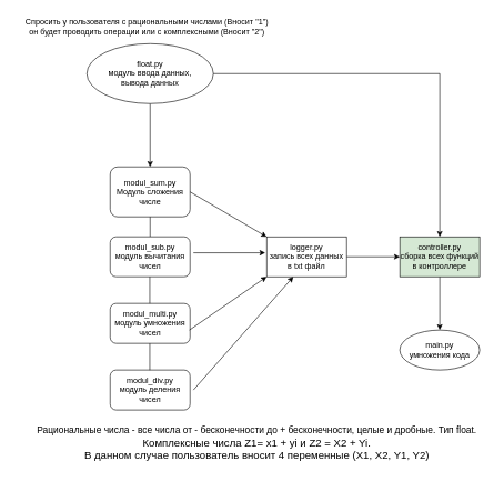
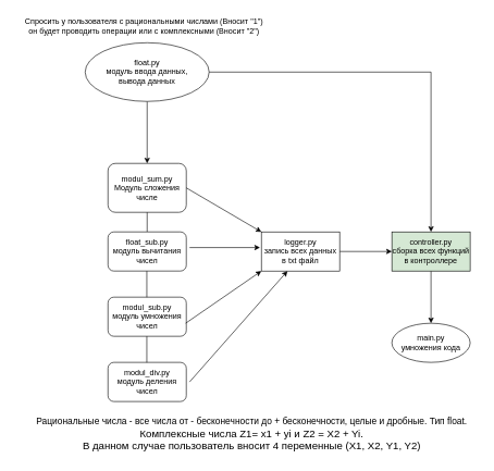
  <mxCell id="0" />
  <mxCell id="1" parent="0" />
  <mxCell id="2" value="" style="edgeStyle=orthogonalEdgeStyle;rounded=0;orthogonalLoop=1;jettySize=auto;html=1;" edge="1" parent="1" source="3" target="4"><mxGeometry relative="1" as="geometry" /></mxCell>
  <mxCell id="3" value="&lt;div&gt;float.py&lt;/div&gt;&lt;div&gt;модуль ввода данных,&lt;/div&gt;&lt;div&gt;вывода данных&lt;br&gt;&lt;/div&gt;" style="ellipse;whiteSpace=wrap;html=1;" vertex="1" parent="1"><mxGeometry x="130" y="65" width="190" height="90" as="geometry" /></mxCell>
  <mxCell id="4" value="&lt;div&gt;modul_sum.py&lt;/div&gt;&lt;div&gt;Модуль сложения числе&lt;br&gt;&lt;/div&gt;" style="rounded=1;whiteSpace=wrap;html=1;" vertex="1" parent="1"><mxGeometry x="165" y="250" width="120" height="75" as="geometry" /></mxCell>
  <mxCell id="5" value="&lt;div&gt;Спросить у пользователя с рациональными числами (Вносит &quot;1&quot;) &lt;br&gt;&lt;/div&gt;&lt;div&gt;он будет проводить операции или с комплексными (Вносит &quot;2&quot;)&lt;br&gt;&lt;/div&gt;" style="text;html=1;align=center;verticalAlign=middle;resizable=0;points=[];autosize=1;strokeColor=none;fillColor=none;" vertex="1" parent="1"><mxGeometry y="20" width="400" height="40" as="geometry" x="20" /></mxCell>
  <mxCell id="6" value="" style="endArrow=none;html=1;rounded=0;entryX=0.5;entryY=1;entryDx=0;entryDy=0;" edge="1" parent="1" target="4"><mxGeometry width="50" height="50" relative="1" as="geometry"><mxPoint x="225" y="355" as="sourcePoint" /><mxPoint x="230" y="375" as="targetPoint" /></mxGeometry></mxCell>
- <mxCell id="7" value="&lt;div&gt;modul_sub.py&lt;/div&gt;&lt;div&gt;модуль вычитания чисел&lt;br&gt;&lt;/div&gt;" style="rounded=1;whiteSpace=wrap;html=1;" vertex="1" parent="1"><mxGeometry x="165" y="355" width="120" height="60" as="geometry" /></mxCell>
+ <mxCell id="7" value="&lt;div&gt;float_sub.py&lt;/div&gt;&lt;div&gt;модуль вычитания чисел&lt;br&gt;&lt;/div&gt;" style="rounded=1;whiteSpace=wrap;html=1;" vertex="1" parent="1"><mxGeometry x="165" y="355" width="120" height="60" as="geometry" /></mxCell>
  <mxCell id="8" value="" style="endArrow=none;html=1;rounded=0;entryX=0.5;entryY=1;entryDx=0;entryDy=0;" edge="1" parent="1"><mxGeometry width="50" height="50" relative="1" as="geometry"><mxPoint x="224.5" y="460" as="sourcePoint" /><mxPoint x="224.5" y="415" as="targetPoint" /></mxGeometry></mxCell>
- <mxCell id="9" value="&lt;div&gt;modul_multi.py&lt;/div&gt;&lt;div&gt;модуль умножения чисел&lt;br&gt;&lt;/div&gt;" style="rounded=1;whiteSpace=wrap;html=1;" vertex="1" parent="1"><mxGeometry x="165" y="455" width="120" height="60" as="geometry" /></mxCell>
+ <mxCell id="9" value="&lt;div&gt;modul_sub.py&lt;/div&gt;&lt;div&gt;модуль умножения чисел&lt;br&gt;&lt;/div&gt;" style="rounded=1;whiteSpace=wrap;html=1;" vertex="1" parent="1"><mxGeometry x="165" y="455" width="120" height="60" as="geometry" /></mxCell>
  <mxCell id="10" value="" style="endArrow=none;html=1;rounded=0;entryX=0.5;entryY=1;entryDx=0;entryDy=0;" edge="1" parent="1"><mxGeometry width="50" height="50" relative="1" as="geometry"><mxPoint x="224.5" y="560" as="sourcePoint" /><mxPoint x="224.5" y="515" as="targetPoint" /></mxGeometry></mxCell>
  <mxCell id="11" value="&lt;div&gt;modul_div.py&lt;/div&gt;&lt;div&gt;модуль деления чисел&lt;br&gt;&lt;/div&gt;" style="rounded=1;whiteSpace=wrap;html=1;" vertex="1" parent="1"><mxGeometry x="165" y="555" width="120" height="60" as="geometry" /></mxCell>
  <mxCell id="12" value="" style="edgeStyle=none;rounded=0;orthogonalLoop=1;jettySize=auto;html=1;" edge="1" parent="1" source="13" target="19"><mxGeometry relative="1" as="geometry" /></mxCell>
  <mxCell id="13" value="&lt;div&gt;logger.py&lt;/div&gt;&lt;div&gt;запись всех данных в txt файл&lt;br&gt;&lt;/div&gt;" style="rounded=0;whiteSpace=wrap;html=1;" vertex="1" parent="1"><mxGeometry x="400" y="355" width="120" height="60" as="geometry" /></mxCell>
  <mxCell id="14" value="" style="endArrow=classic;html=1;rounded=0;" edge="1" parent="1"><mxGeometry width="50" height="50" relative="1" as="geometry"><mxPoint x="290" y="585" as="sourcePoint" /><mxPoint x="440" y="415" as="targetPoint" /></mxGeometry></mxCell>
  <mxCell id="15" value="" style="endArrow=classic;html=1;rounded=0;entryX=0;entryY=1;entryDx=0;entryDy=0;" edge="1" parent="1" target="13"><mxGeometry width="50" height="50" relative="1" as="geometry"><mxPoint x="284" y="495" as="sourcePoint" /><mxPoint x="434" y="325" as="targetPoint" /><Array as="points" /></mxGeometry></mxCell>
  <mxCell id="16" value="" style="endArrow=classic;html=1;rounded=0;entryX=-0.017;entryY=0.4;entryDx=0;entryDy=0;entryPerimeter=0;" edge="1" parent="1" target="13"><mxGeometry width="50" height="50" relative="1" as="geometry"><mxPoint x="290" y="379" as="sourcePoint" /><mxPoint x="386" y="355" as="targetPoint" /><Array as="points" /></mxGeometry></mxCell>
  <mxCell id="17" value="" style="endArrow=classic;html=1;rounded=0;entryX=0;entryY=0;entryDx=0;entryDy=0;exitX=1;exitY=0.5;exitDx=0;exitDy=0;" edge="1" parent="1" source="4" target="13"><mxGeometry width="50" height="50" relative="1" as="geometry"><mxPoint x="300" y="269" as="sourcePoint" /><mxPoint x="407.96" y="269" as="targetPoint" /><Array as="points" /></mxGeometry></mxCell>
  <mxCell id="18" value="" style="edgeStyle=none;rounded=0;orthogonalLoop=1;jettySize=auto;html=1;" edge="1" parent="1" source="19" target="21"><mxGeometry relative="1" as="geometry" /></mxCell>
  <mxCell id="19" value="&lt;div&gt;controller.py &lt;br&gt;&lt;/div&gt;&lt;div&gt;сборка всех функций &lt;br&gt;&lt;/div&gt;&lt;div&gt;в контроллере&lt;br&gt;&lt;/div&gt;" style="whiteSpace=wrap;html=1;rounded=0;fillColor=#d5e8d4;" vertex="1" parent="1"><mxGeometry x="600" y="355" width="120" height="60" as="geometry" /></mxCell>
  <mxCell id="20" value="" style="edgeStyle=orthogonalEdgeStyle;rounded=0;orthogonalLoop=1;jettySize=auto;html=1;entryX=0.5;entryY=0;entryDx=0;entryDy=0;exitX=1;exitY=0.5;exitDx=0;exitDy=0;" edge="1" parent="1" source="3" target="19"><mxGeometry relative="1" as="geometry"><mxPoint x="450" y="125" as="sourcePoint" /><mxPoint x="450" y="220" as="targetPoint" /><Array as="points"><mxPoint x="660" y="110" /></Array></mxGeometry></mxCell>
  <mxCell id="21" value="&lt;div&gt;main.py&lt;/div&gt;&lt;div&gt;умножения кода&lt;br&gt;&lt;/div&gt;" style="ellipse;whiteSpace=wrap;html=1;rounded=0;" vertex="1" parent="1"><mxGeometry x="600" y="495" width="120" height="60" as="geometry" /></mxCell>
  <mxCell id="22" value="&lt;div&gt;&lt;font style=&quot;font-size: 14px;&quot;&gt;Рациональные числа - все числа от - бесконечности до + бесконечности, целые и дробные. Тип float.&lt;/font&gt;&lt;/div&gt;&lt;div&gt;&lt;font size=&quot;3&quot;&gt;Комплексные числа Z1= x1 + yi и Z2 = X2 + Yi. &lt;br&gt;&lt;/font&gt;&lt;/div&gt;&lt;div&gt;&lt;font size=&quot;3&quot;&gt;В данном случае пользователь вносит 4 переменные (X1, X2, Y1, Y2)&lt;br&gt;&lt;/font&gt;&lt;/div&gt;" style="text;html=1;align=center;verticalAlign=middle;resizable=0;points=[];autosize=1;strokeColor=none;fillColor=none;" vertex="1" parent="1"><mxGeometry x="35" y="630" width="700" height="70" as="geometry" /></mxCell>
